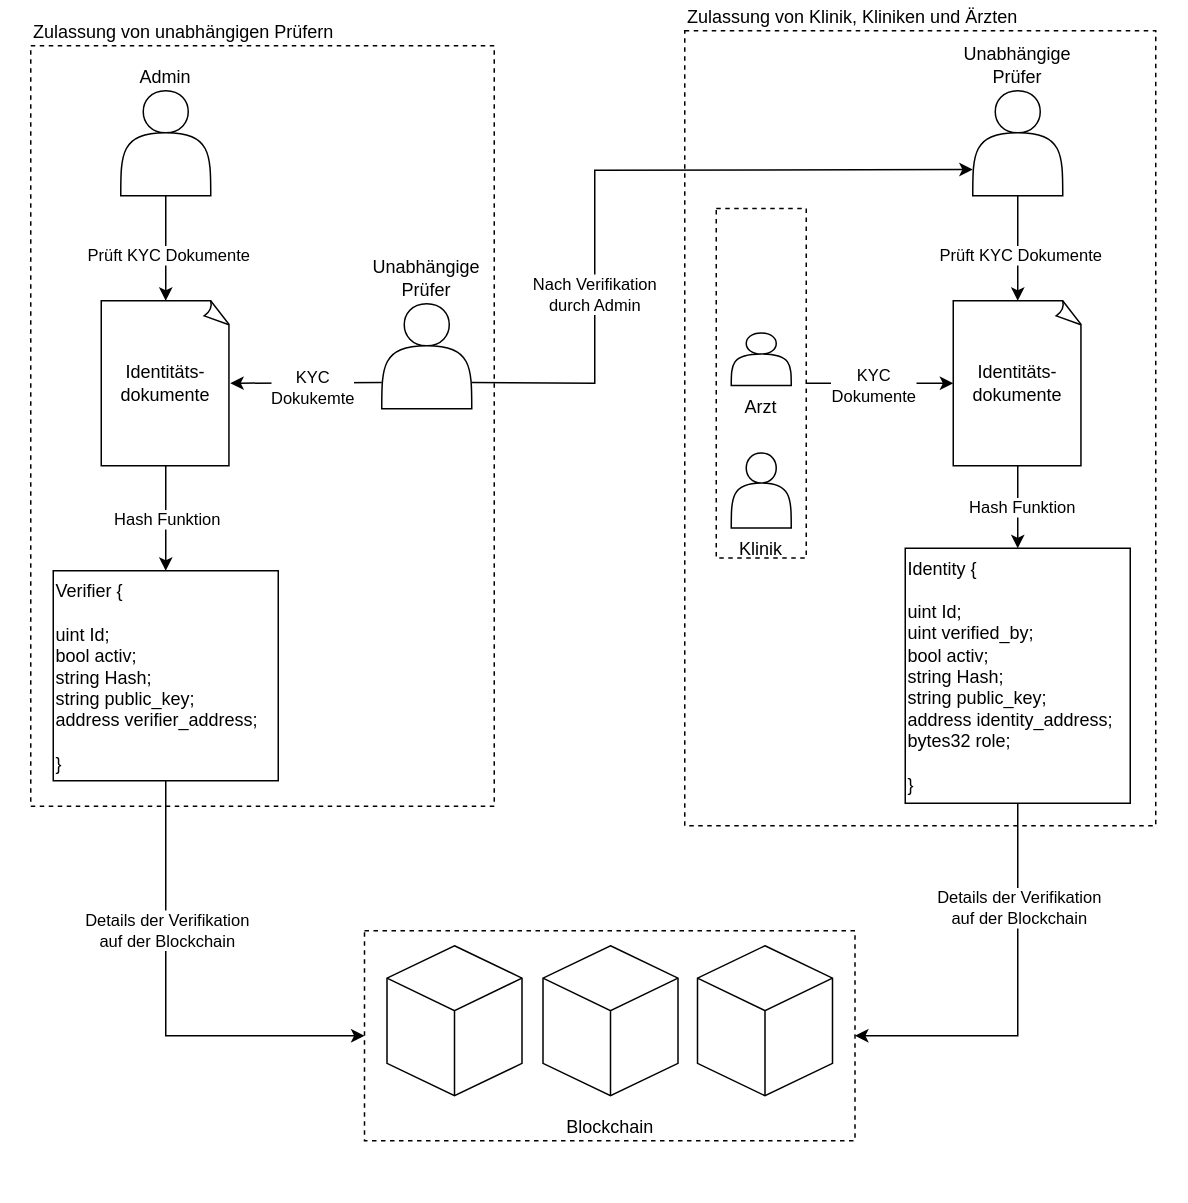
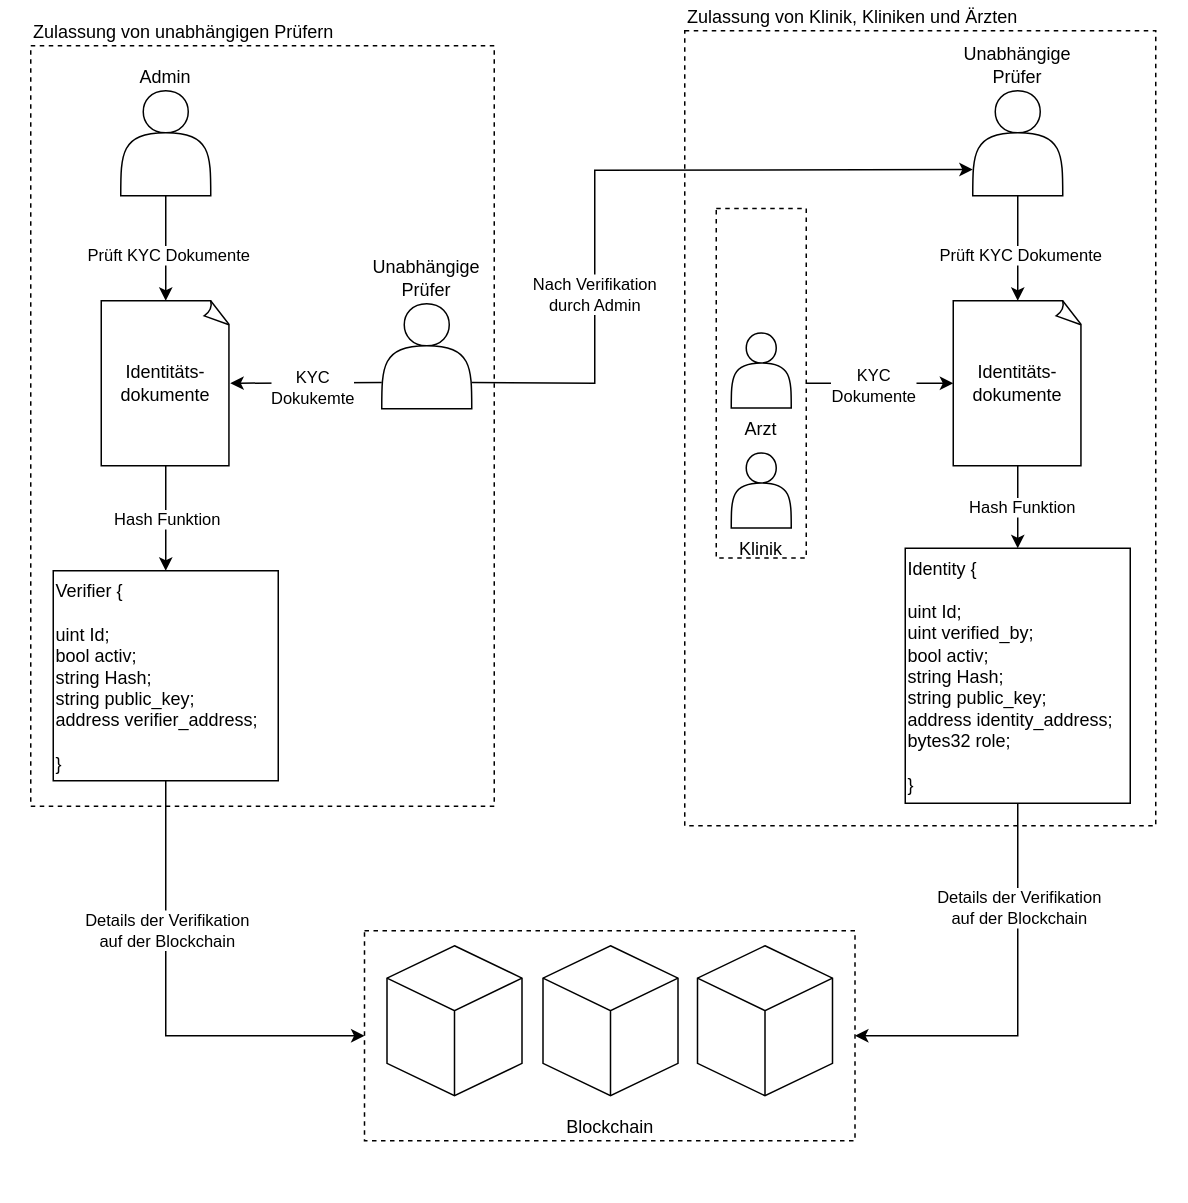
  <mxCell id="0" />
  <mxCell id="1" parent="0" />
  <mxCell id="2" value="Zulassung von Klinik, Kliniken und Ärzten" style="rounded=0;whiteSpace=wrap;html=1;fillColor=none;dashed=1;labelPosition=center;verticalLabelPosition=top;align=left;verticalAlign=bottom;" parent="1" vertex="1"><mxGeometry x="456" y="20" width="314" height="530" as="geometry" /></mxCell>
  <mxCell id="3" value="Zulassung von unabhängigen Prüfern" style="rounded=0;whiteSpace=wrap;html=1;fillColor=none;dashed=1;labelPosition=center;verticalLabelPosition=top;align=left;verticalAlign=bottom;" parent="1" vertex="1"><mxGeometry x="20" y="30" width="309" height="507" as="geometry" /></mxCell>
  <mxCell id="4" style="edgeStyle=none;html=1;exitX=0.5;exitY=1;exitDx=0;exitDy=0;entryX=1;entryY=0.5;entryDx=0;entryDy=0;rounded=0;" parent="1" source="6" target="27" edge="1"><mxGeometry relative="1" as="geometry"><Array as="points"><mxPoint x="678" y="690" /></Array></mxGeometry></mxCell>
  <mxCell id="5" value="Details der Verifikation&lt;br&gt;auf der Blockchain" style="edgeLabel;html=1;align=center;verticalAlign=middle;resizable=0;points=[];" parent="4" vertex="1" connectable="0"><mxGeometry x="-0.446" y="2" relative="1" as="geometry"><mxPoint x="-2" y="-4" as="offset" /></mxGeometry></mxCell>
  <mxCell id="6" value="Identity {&lt;br&gt;&lt;br&gt;uint Id;&lt;br&gt;uint verified_by;&lt;br&gt;bool activ;&lt;br&gt;string Hash;&lt;br&gt;string public_key;&lt;br&gt;address identity_address;&lt;br&gt;bytes32 role;&lt;br&gt;&lt;br&gt;}" style="rounded=0;whiteSpace=wrap;html=1;fillColor=none;align=left;labelPosition=center;verticalLabelPosition=middle;verticalAlign=top;" parent="1" vertex="1"><mxGeometry x="603" y="365" width="150" height="170" as="geometry" /></mxCell>
  <mxCell id="7" style="edgeStyle=none;html=1;exitX=0.5;exitY=1;exitDx=0;exitDy=0;entryX=0.5;entryY=0;entryDx=0;entryDy=0;entryPerimeter=0;" parent="1" source="9" target="22" edge="1"><mxGeometry relative="1" as="geometry" /></mxCell>
  <mxCell id="8" value="Prüft KYC Dokumente" style="edgeLabel;html=1;align=center;verticalAlign=middle;resizable=0;points=[];" parent="7" vertex="1" connectable="0"><mxGeometry x="0.107" y="1" relative="1" as="geometry"><mxPoint as="offset" /></mxGeometry></mxCell>
  <mxCell id="9" value="Admin" style="shape=actor;whiteSpace=wrap;html=1;labelPosition=center;verticalLabelPosition=top;align=center;verticalAlign=bottom;" parent="1" vertex="1"><mxGeometry x="80" y="60" width="60" height="70" as="geometry" /></mxCell>
  <mxCell id="10" style="edgeStyle=none;html=1;exitX=0.5;exitY=1;exitDx=0;exitDy=0;entryX=0;entryY=0.5;entryDx=0;entryDy=0;rounded=0;" parent="1" source="12" target="27" edge="1"><mxGeometry relative="1" as="geometry"><Array as="points"><mxPoint x="110" y="690" /></Array></mxGeometry></mxCell>
  <mxCell id="11" value="Details der Verifikation&lt;br&gt;auf der Blockchain" style="edgeLabel;html=1;align=center;verticalAlign=middle;resizable=0;points=[];" parent="10" vertex="1" connectable="0"><mxGeometry x="-0.019" relative="1" as="geometry"><mxPoint y="-49" as="offset" /></mxGeometry></mxCell>
  <mxCell id="12" value="Verifier {&lt;br&gt;&lt;br&gt;uint Id;&lt;br&gt;bool activ;&lt;br&gt;string Hash;&lt;br&gt;string public_key;&lt;br&gt;address verifier_address;&lt;br&gt;&lt;br&gt;}" style="rounded=0;whiteSpace=wrap;html=1;fillColor=none;align=left;labelPosition=center;verticalLabelPosition=middle;verticalAlign=top;" parent="1" vertex="1"><mxGeometry x="35" y="380" width="150" height="140" as="geometry" /></mxCell>
  <mxCell id="13" style="edgeStyle=none;html=1;exitX=0;exitY=0.75;exitDx=0;exitDy=0;entryX=1;entryY=0.5;entryDx=0;entryDy=0;entryPerimeter=0;" parent="1" source="17" target="22" edge="1"><mxGeometry relative="1" as="geometry" /></mxCell>
  <mxCell id="14" value="KYC&lt;br&gt;Dokukemte" style="edgeLabel;html=1;align=center;verticalAlign=middle;resizable=0;points=[];" parent="13" vertex="1" connectable="0"><mxGeometry x="-0.182" y="3" relative="1" as="geometry"><mxPoint x="-6" as="offset" /></mxGeometry></mxCell>
  <mxCell id="15" style="edgeStyle=none;html=1;exitX=1;exitY=0.75;exitDx=0;exitDy=0;entryX=0;entryY=0.75;entryDx=0;entryDy=0;rounded=0;" parent="1" source="17" target="28" edge="1"><mxGeometry relative="1" as="geometry"><mxPoint x="386" y="100" as="targetPoint" /><Array as="points"><mxPoint x="396" y="255" /><mxPoint x="396" y="113" /></Array></mxGeometry></mxCell>
  <mxCell id="16" value="Nach Verifikation&lt;br&gt;durch Admin" style="edgeLabel;html=1;align=center;verticalAlign=middle;resizable=0;points=[];" parent="15" vertex="1" connectable="0"><mxGeometry x="-0.399" y="1" relative="1" as="geometry"><mxPoint y="1" as="offset" /></mxGeometry></mxCell>
  <mxCell id="17" value="Unabhängige&lt;br&gt;Prüfer" style="shape=actor;whiteSpace=wrap;html=1;labelPosition=center;verticalLabelPosition=top;align=center;verticalAlign=bottom;" parent="1" vertex="1"><mxGeometry x="254" y="202" width="60" height="70" as="geometry" /></mxCell>
  <mxCell id="18" value="Klinik" style="shape=actor;whiteSpace=wrap;html=1;labelPosition=center;verticalLabelPosition=bottom;align=center;verticalAlign=top;" parent="1" vertex="1"><mxGeometry x="487" y="301.5" width="40" height="50" as="geometry" /></mxCell>
- <mxCell id="19" value="Arzt" style="shape=actor;whiteSpace=wrap;html=1;labelPosition=center;verticalLabelPosition=bottom;align=center;verticalAlign=top;" parent="1" vertex="1"><mxGeometry x="487" y="221.5" width="40" height="35" as="geometry" /></mxCell>
+ <mxCell id="19" value="Arzt" style="shape=actor;whiteSpace=wrap;html=1;labelPosition=center;verticalLabelPosition=bottom;align=center;verticalAlign=top;" parent="1" vertex="1"><mxGeometry x="487" y="221.5" width="40" height="50" as="geometry" /></mxCell>
  <mxCell id="20" style="edgeStyle=none;html=1;exitX=0.5;exitY=1;exitDx=0;exitDy=0;exitPerimeter=0;entryX=0.5;entryY=0;entryDx=0;entryDy=0;" parent="1" source="22" target="12" edge="1"><mxGeometry relative="1" as="geometry" /></mxCell>
  <mxCell id="21" value="Hash Funktion" style="edgeLabel;html=1;align=center;verticalAlign=middle;resizable=0;points=[];" parent="20" vertex="1" connectable="0"><mxGeometry relative="1" as="geometry"><mxPoint as="offset" /></mxGeometry></mxCell>
  <mxCell id="22" value="Identitäts-dokumente" style="whiteSpace=wrap;html=1;shape=mxgraph.basic.document;fillColor=none;" parent="1" vertex="1"><mxGeometry x="67" y="200" width="86" height="110" as="geometry" /></mxCell>
  <mxCell id="23" value="" style="group" parent="1" vertex="1" connectable="0"><mxGeometry x="242.5" y="620" width="327" height="160" as="geometry" /></mxCell>
  <mxCell id="24" value="" style="html=1;whiteSpace=wrap;shape=isoCube2;backgroundOutline=1;isoAngle=15;" parent="23" vertex="1"><mxGeometry x="15" y="10" width="90" height="100" as="geometry" /></mxCell>
  <mxCell id="25" value="" style="html=1;whiteSpace=wrap;shape=isoCube2;backgroundOutline=1;isoAngle=15;" parent="23" vertex="1"><mxGeometry x="119" y="10" width="90" height="100" as="geometry" /></mxCell>
  <mxCell id="26" value="" style="html=1;whiteSpace=wrap;shape=isoCube2;backgroundOutline=1;isoAngle=15;" parent="23" vertex="1"><mxGeometry x="222" y="10" width="90" height="100" as="geometry" /></mxCell>
  <mxCell id="27" value="Blockchain" style="rounded=0;whiteSpace=wrap;html=1;fillColor=none;dashed=1;labelPosition=center;verticalLabelPosition=middle;align=center;verticalAlign=bottom;" parent="23" vertex="1"><mxGeometry width="327" height="140" as="geometry" /></mxCell>
  <mxCell id="28" value="Unabhängige&lt;br&gt;Prüfer" style="shape=actor;whiteSpace=wrap;html=1;labelPosition=center;verticalLabelPosition=top;align=center;verticalAlign=bottom;" parent="1" vertex="1"><mxGeometry x="648" y="60" width="60" height="70" as="geometry" /></mxCell>
  <mxCell id="29" style="edgeStyle=none;html=1;exitX=0.5;exitY=1;exitDx=0;exitDy=0;entryX=0.5;entryY=0;entryDx=0;entryDy=0;entryPerimeter=0;" parent="1" target="33" edge="1"><mxGeometry relative="1" as="geometry"><mxPoint x="678" y="130" as="sourcePoint" /></mxGeometry></mxCell>
  <mxCell id="30" value="Prüft KYC Dokumente" style="edgeLabel;html=1;align=center;verticalAlign=middle;resizable=0;points=[];" parent="29" vertex="1" connectable="0"><mxGeometry x="0.107" y="1" relative="1" as="geometry"><mxPoint as="offset" /></mxGeometry></mxCell>
  <mxCell id="31" style="edgeStyle=none;html=1;exitX=0.5;exitY=1;exitDx=0;exitDy=0;exitPerimeter=0;entryX=0.5;entryY=0;entryDx=0;entryDy=0;" parent="1" source="33" target="6" edge="1"><mxGeometry relative="1" as="geometry" /></mxCell>
  <mxCell id="32" value="Hash Funktion" style="edgeLabel;html=1;align=center;verticalAlign=middle;resizable=0;points=[];" parent="31" vertex="1" connectable="0"><mxGeometry x="-0.029" y="2" relative="1" as="geometry"><mxPoint as="offset" /></mxGeometry></mxCell>
  <mxCell id="33" value="Identitäts-dokumente" style="whiteSpace=wrap;html=1;shape=mxgraph.basic.document;fillColor=none;" parent="1" vertex="1"><mxGeometry x="635" y="200" width="86" height="110" as="geometry" /></mxCell>
  <mxCell id="34" style="edgeStyle=none;html=1;exitX=1;exitY=0.5;exitDx=0;exitDy=0;entryX=0;entryY=0.5;entryDx=0;entryDy=0;entryPerimeter=0;" parent="1" source="36" target="33" edge="1"><mxGeometry relative="1" as="geometry" /></mxCell>
  <mxCell id="35" value="KYC&lt;br&gt;Dokumente" style="edgeLabel;html=1;align=center;verticalAlign=middle;resizable=0;points=[];" parent="34" vertex="1" connectable="0"><mxGeometry x="-0.102" y="-1" relative="1" as="geometry"><mxPoint as="offset" /></mxGeometry></mxCell>
  <mxCell id="36" value="" style="rounded=0;whiteSpace=wrap;html=1;fillColor=none;dashed=1;" parent="1" vertex="1"><mxGeometry x="477" y="138.5" width="60" height="233" as="geometry" /></mxCell>
